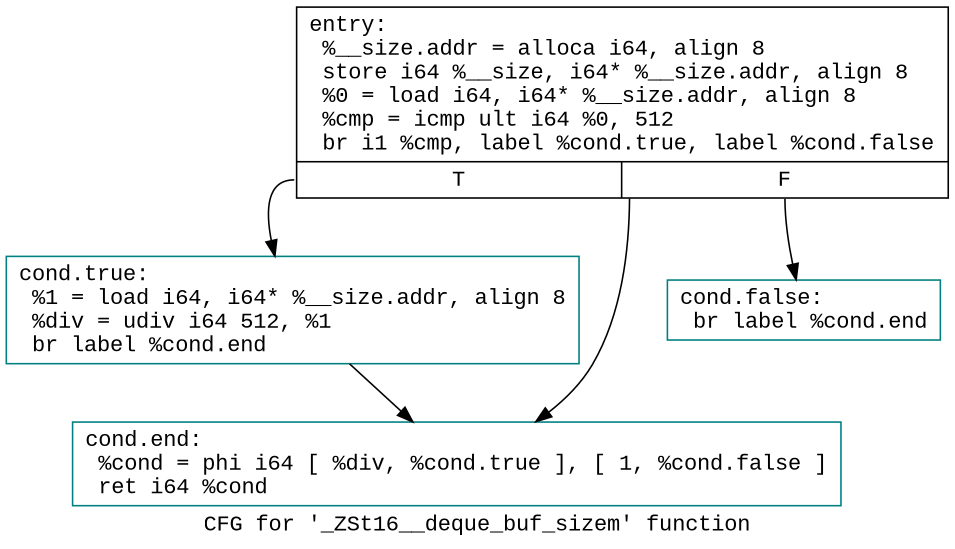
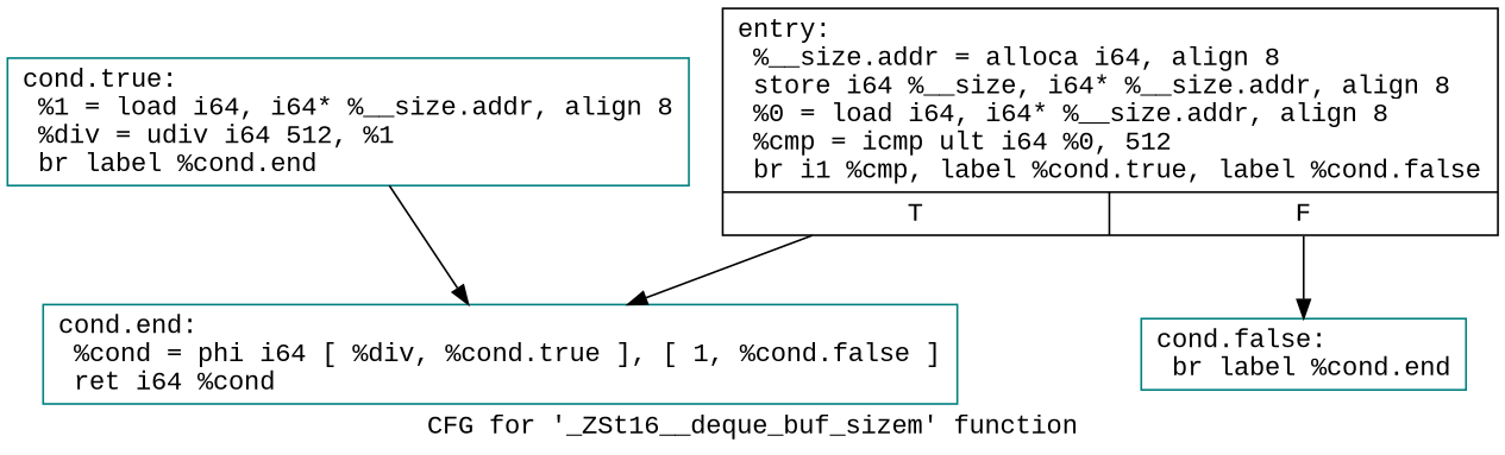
  digraph {
    fontname="Liberation Mono"
    label="CFG for '_ZSt16__deque_buf_sizem' function"
    node [color=teal fontname="Liberation Mono" shape=record]
    edge [fontname="Liberation Mono"]
    n1 [color=black label="{entry:\l  %__size.addr = alloca i64, align 8\l  store i64 %__size, i64* %__size.addr, align 8\l  %0 = load i64, i64* %__size.addr, align 8\l  %cmp = icmp ult i64 %0, 512\l  br i1 %cmp, label %cond.true, label %cond.false\l|{<s0>T|<s1>F}}"]
    n2 [label="{cond.true:                                        \l  %1 = load i64, i64* %__size.addr, align 8\l  %div = udiv i64 512, %1\l  br label %cond.end\l}"]
    n3 [label="{cond.false:                                       \l  br label %cond.end\l}"]
    n4 [label="{cond.end:                                         \l  %cond = phi i64 [ %div, %cond.true ], [ 1, %cond.false ]\l  ret i64 %cond\l}"]
-   n1 -> n2 [tailport=s0]
    n1 -> n3 [tailport=s1]
    n1 -> n4
    n2 -> n4
  }
